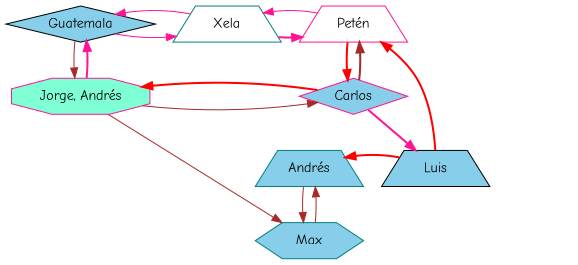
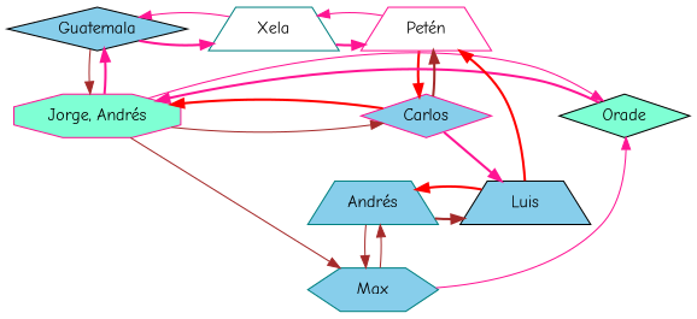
  digraph {
    fontname="Comic Neue"
    node [color=black fillcolor=skyblue fontname="Comic Neue" group=3 shape=trapezium style=filled]
    edge [color=deeppink fontname="Comic Neue" style=solid]
    n1 [group=1 label=Guatemala shape=diamond width=1.5]
    n2 [color=teal fillcolor=white group=2 label=Xela width=1.5]
    n3 [color=deeppink fillcolor=white label="Petén" width=1.5]
+   n4 [fillcolor=aquamarine group=0 label=Orade shape=diamond width=1.5]
    n5 [color=deeppink fillcolor=aquamarine group=1 label="Jorge, Andrés" shape=octagon width=1.5]
    n6 [color=deeppink label=Carlos shape=diamond width=1.5]
    n7 [color=teal group=0 label="Andrés" width=1.5]
    n8 [label=Luis width=1.5]
    n9 [color=teal group=0 label=Max shape=hexagon width=1.5]
    subgraph sub_1 {
      rank=same
      n1
      n2
      n3
    }
    subgraph sub_2 {
      rank=same
+     n4
      n5
      n6
    }
    subgraph sub_3 {
      rank=same
      n7
      n8
    }
-   n1 -> n2
+   n1 -> n2 [style=bold]
    n1 -> n5 [color=brown]
    n2 -> n1
    n2 -> n3 [style=bold]
    n3 -> n2
    n3 -> n6 [color=red style=bold]
+   n4 -> n5 [style=bold]
    n5 -> n1 [style=bold]
+   n5 -> n4
    n5 -> n6 [color=brown]
    n5 -> n9 [color=brown]
    n6 -> n3 [color=brown style=bold]
    n6 -> n5 [color=red style=bold]
    n6 -> n8 [style=bold]
+   n7 -> n8 [color=brown style=bold]
    n7 -> n9 [color=brown]
    n8 -> n3 [color=red style=bold]
    n8 -> n7 [color=red style=bold]
+   n9 -> n4
    n9 -> n7 [color=brown]
  }
